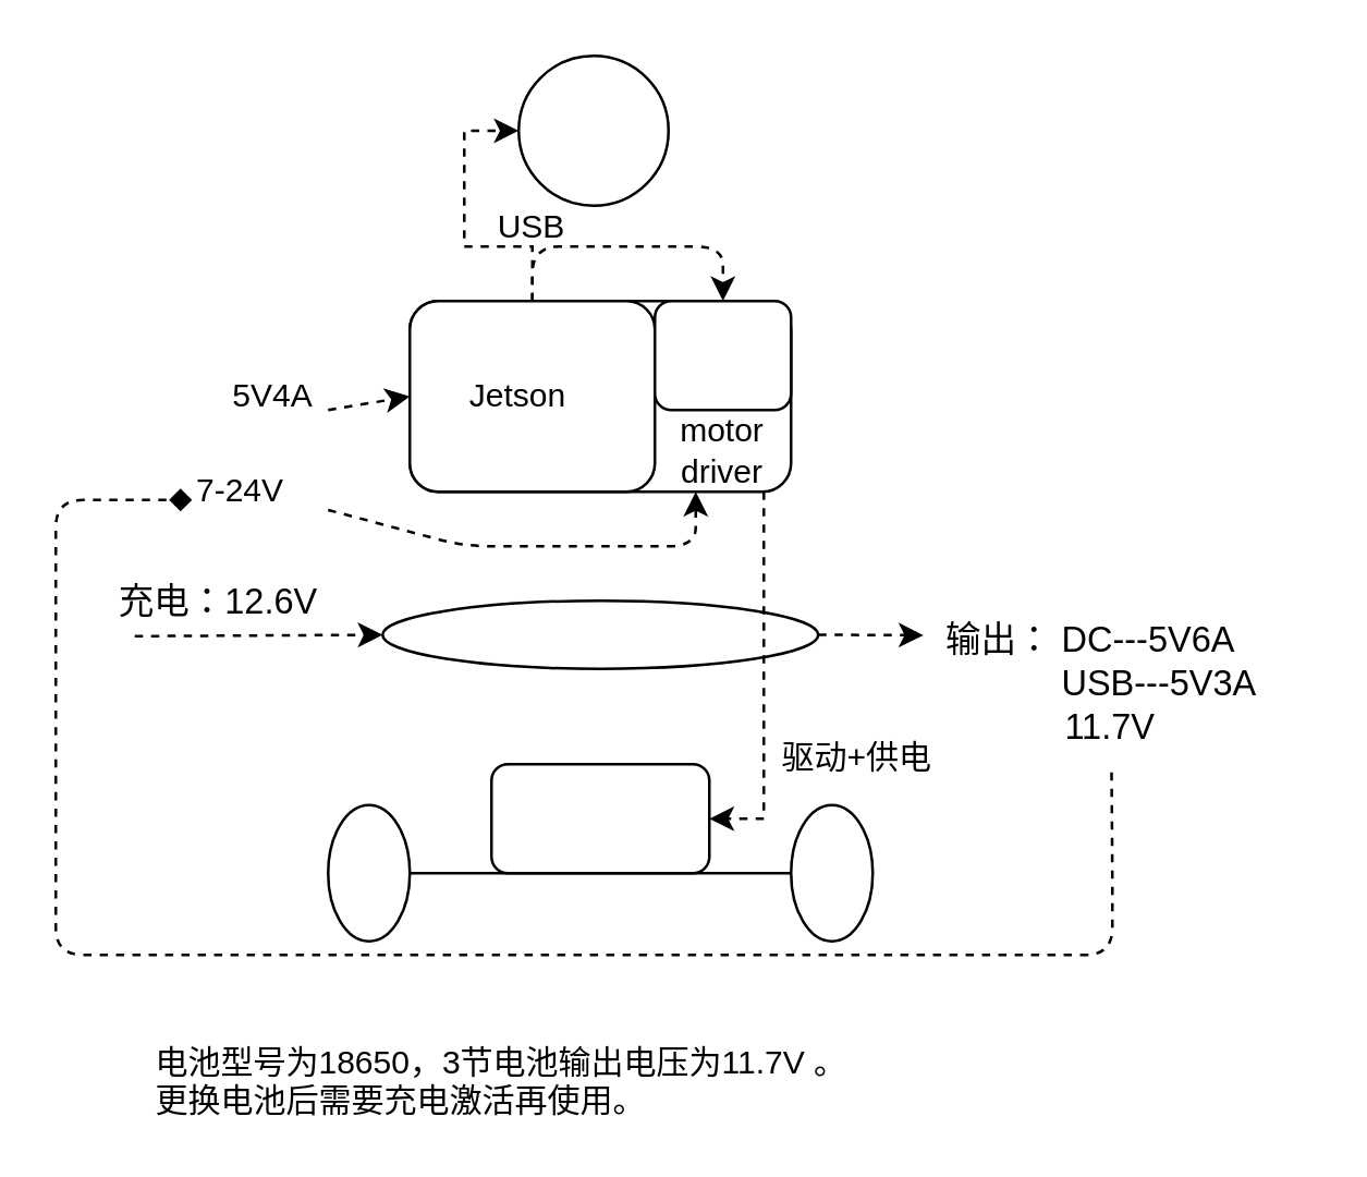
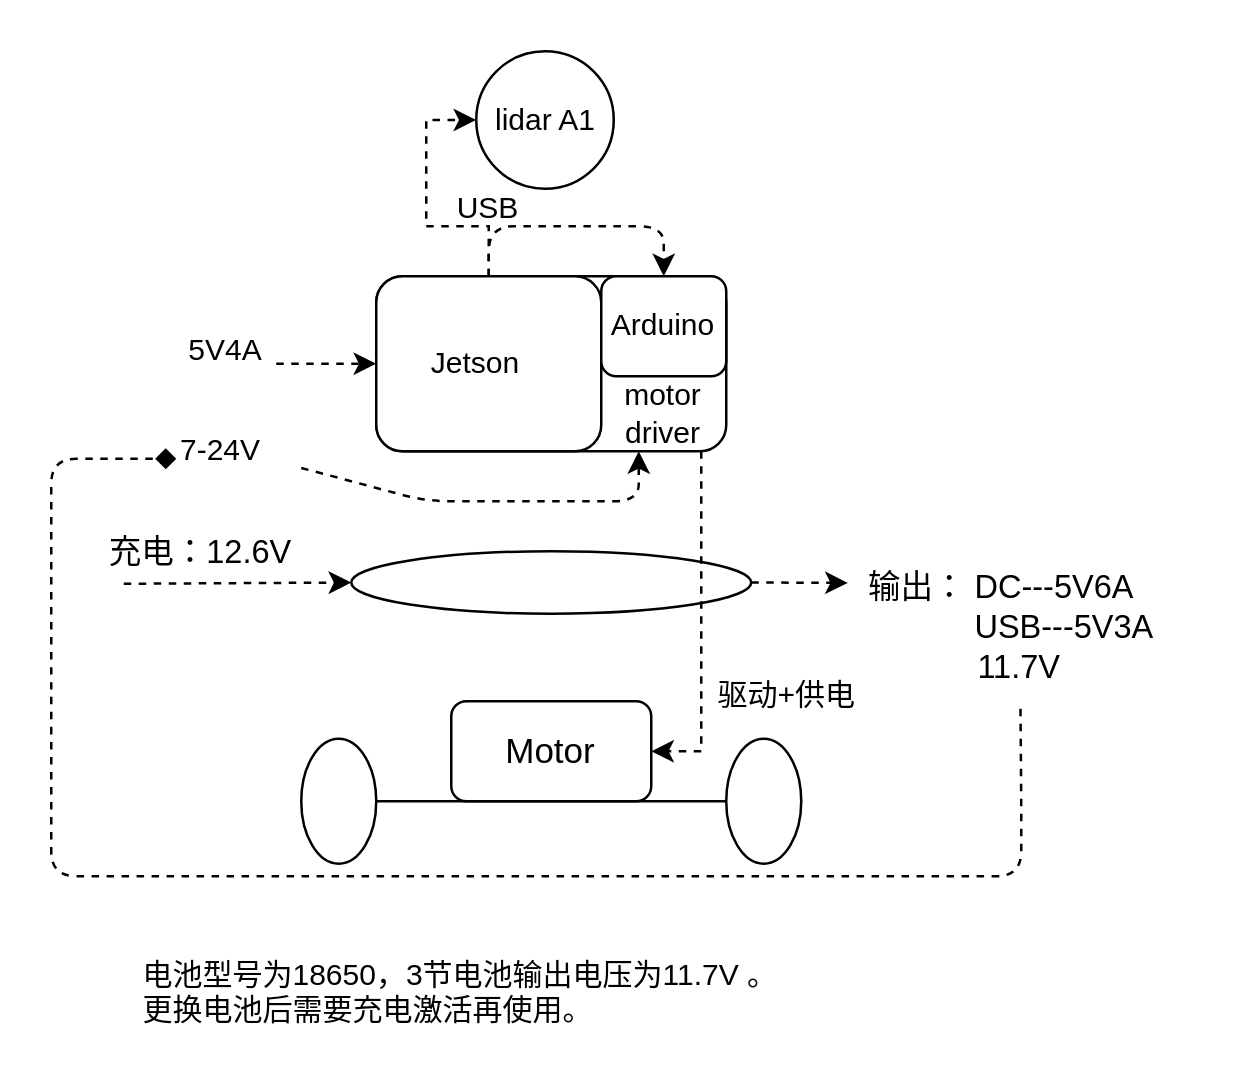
  <mxCell id="0" />
  <mxCell id="1" parent="0" />
  <mxCell id="2" value="" style="ellipse;whiteSpace=wrap;html=1;" parent="1" vertex="1"><mxGeometry x="120" y="295" width="30" height="50" as="geometry" /></mxCell>
  <mxCell id="3" value="" style="rounded=1;whiteSpace=wrap;html=1;" parent="1" vertex="1"><mxGeometry x="180" y="280" width="80" height="40" as="geometry" /></mxCell>
  <mxCell id="4" value="" style="ellipse;whiteSpace=wrap;html=1;" parent="1" vertex="1"><mxGeometry x="290" y="295" width="30" height="50" as="geometry" /></mxCell>
  <mxCell id="5" value="" style="endArrow=none;html=1;entryX=0;entryY=0.5;entryDx=0;entryDy=0;exitX=1;exitY=0.5;exitDx=0;exitDy=0;" parent="1" source="2" target="4" edge="1"><mxGeometry width="50" height="50" relative="1" as="geometry"><mxPoint x="120" y="415" as="sourcePoint" /><mxPoint x="170" y="365" as="targetPoint" /></mxGeometry></mxCell>
+ <mxCell id="6" value="&lt;font style=&quot;font-size: 14px&quot;&gt;Motor&lt;/font&gt;" style="text;html=1;strokeColor=none;fillColor=none;align=center;verticalAlign=middle;whiteSpace=wrap;rounded=0;" parent="1" vertex="1"><mxGeometry x="195" y="287.5" width="50" height="25" as="geometry" /></mxCell>
  <mxCell id="7" value="" style="ellipse;whiteSpace=wrap;html=1;" parent="1" vertex="1"><mxGeometry x="140" y="220" width="160" height="25" as="geometry" /></mxCell>
  <mxCell id="8" value="" style="endArrow=classic;html=1;dashed=1;entryX=0;entryY=0.5;entryDx=0;entryDy=0;" parent="1" target="7" edge="1"><mxGeometry width="50" height="50" relative="1" as="geometry"><mxPoint x="49" y="233" as="sourcePoint" /><mxPoint x="170" y="350" as="targetPoint" /></mxGeometry></mxCell>
  <mxCell id="9" value="&lt;font style=&quot;font-size: 13px&quot;&gt;充电：12.6V&lt;/font&gt;" style="text;html=1;strokeColor=none;fillColor=none;align=center;verticalAlign=middle;whiteSpace=wrap;rounded=0;" parent="1" vertex="1"><mxGeometry x="40" y="210" width="80" height="20" as="geometry" /></mxCell>
  <mxCell id="10" style="edgeStyle=orthogonalEdgeStyle;rounded=0;orthogonalLoop=1;jettySize=auto;html=1;dashed=1;entryX=0;entryY=0.5;entryDx=0;entryDy=0;" parent="1" source="13" target="19" edge="1"><mxGeometry relative="1" as="geometry"><mxPoint x="80" y="60" as="targetPoint" /><Array as="points"><mxPoint x="195" y="90" /><mxPoint x="170" y="90" /><mxPoint x="170" y="48" /></Array></mxGeometry></mxCell>
  <mxCell id="11" value="&lt;font style=&quot;font-size: 13px&quot;&gt;&amp;nbsp; &amp;nbsp;输出： DC---5V6A&amp;nbsp; &amp;nbsp; &amp;nbsp; &amp;nbsp; &amp;nbsp; &amp;nbsp; &amp;nbsp; &amp;nbsp; &amp;nbsp; USB---5V3A&lt;br&gt;11.7V&lt;br&gt;&lt;br&gt;&lt;/font&gt;" style="text;html=1;strokeColor=none;fillColor=none;align=center;verticalAlign=middle;whiteSpace=wrap;rounded=0;" parent="1" vertex="1"><mxGeometry x="335" y="233" width="145" height="50" as="geometry" /></mxCell>
  <mxCell id="12" value="" style="rounded=1;whiteSpace=wrap;html=1;" parent="1" vertex="1"><mxGeometry x="150" y="110" width="140" height="70" as="geometry" /></mxCell>
  <mxCell id="13" value="" style="rounded=1;whiteSpace=wrap;html=1;" parent="1" vertex="1"><mxGeometry x="150" y="110" width="90" height="70" as="geometry" /></mxCell>
  <mxCell id="14" value="" style="rounded=1;whiteSpace=wrap;html=1;" parent="1" vertex="1"><mxGeometry x="240" y="110" width="50" height="40" as="geometry" /></mxCell>
  <mxCell id="15" value="Jetson&lt;br&gt;" style="text;html=1;strokeColor=none;fillColor=none;align=center;verticalAlign=middle;whiteSpace=wrap;rounded=0;" parent="1" vertex="1"><mxGeometry x="170" y="135" width="40" height="20" as="geometry" /></mxCell>
+ <mxCell id="16" value="Arduino&lt;br&gt;" style="text;html=1;strokeColor=none;fillColor=none;align=center;verticalAlign=middle;whiteSpace=wrap;rounded=0;" parent="1" vertex="1"><mxGeometry x="250" y="120" width="30" height="20" as="geometry" /></mxCell>
  <mxCell id="17" style="edgeStyle=orthogonalEdgeStyle;rounded=0;orthogonalLoop=1;jettySize=auto;html=1;entryX=1;entryY=0.5;entryDx=0;entryDy=0;dashed=1;" parent="1" target="3" edge="1"><mxGeometry relative="1" as="geometry"><mxPoint x="280" y="180" as="sourcePoint" /><Array as="points"><mxPoint x="280" y="300" /></Array></mxGeometry></mxCell>
  <mxCell id="18" value="motor driver" style="text;html=1;strokeColor=none;fillColor=none;align=center;verticalAlign=middle;whiteSpace=wrap;rounded=0;" parent="1" vertex="1"><mxGeometry x="245" y="155" width="40" height="20" as="geometry" /></mxCell>
  <mxCell id="19" value="" style="ellipse;whiteSpace=wrap;html=1;aspect=fixed;" parent="1" vertex="1"><mxGeometry x="190" y="20" width="55" height="55" as="geometry" /></mxCell>
+ <mxCell id="20" value="lidar A1" style="text;html=1;strokeColor=none;fillColor=none;align=center;verticalAlign=middle;whiteSpace=wrap;rounded=0;" parent="1" vertex="1"><mxGeometry x="192.5" y="40" width="50" height="15" as="geometry" /></mxCell>
  <mxCell id="21" value="" style="endArrow=classic;html=1;dashed=1;exitX=1;exitY=0.75;exitDx=0;exitDy=0;" parent="1" source="23" edge="1"><mxGeometry width="50" height="50" relative="1" as="geometry"><mxPoint x="80" y="145" as="sourcePoint" /><mxPoint x="150" y="145" as="targetPoint" /></mxGeometry></mxCell>
  <mxCell id="22" value="" style="endArrow=classic;html=1;dashed=1;entryX=0.75;entryY=1;entryDx=0;entryDy=0;" parent="1" source="25" target="12" edge="1"><mxGeometry width="50" height="50" relative="1" as="geometry"><mxPoint x="80" y="180" as="sourcePoint" /><mxPoint x="265" y="180" as="targetPoint" /><Array as="points"><mxPoint x="170" y="200" /><mxPoint x="255" y="200" /></Array></mxGeometry></mxCell>
- <mxCell id="23" value="5V4A" style="text;html=1;strokeColor=none;fillColor=none;align=center;verticalAlign=middle;whiteSpace=wrap;rounded=0;" parent="1" vertex="1"><mxGeometry x="80" y="135" width="40" height="20" as="geometry" /></mxCell>
+ <mxCell id="23" value="5V4A" style="text;html=1;strokeColor=none;fillColor=none;align=center;verticalAlign=middle;whiteSpace=wrap;rounded=0;" parent="1" vertex="1"><mxGeometry x="70" y="130" width="40" height="20" as="geometry" /></mxCell>
  <mxCell id="24" value="&lt;div&gt;电池型号为18650，3节电池输出电压为11.7V 。&lt;/div&gt;&lt;div&gt;更换电池后需要充电激活再使用。&lt;/div&gt;" style="text;html=1;resizable=0;points=[];autosize=1;align=left;verticalAlign=top;spacingTop=-4;" parent="1" vertex="1"><mxGeometry x="55" y="380" width="270" height="30" as="geometry" /></mxCell>
  <mxCell id="25" value="7-24V" style="text;html=1;resizable=0;points=[];autosize=1;align=left;verticalAlign=top;spacingTop=-4;" parent="1" vertex="1"><mxGeometry x="70" y="170" width="50" height="20" as="geometry" /></mxCell>
  <mxCell id="26" value="" style="endArrow=classic;html=1;dashed=1;exitX=0.5;exitY=0;exitDx=0;exitDy=0;entryX=0.5;entryY=0;entryDx=0;entryDy=0;" parent="1" source="13" target="14" edge="1"><mxGeometry width="50" height="50" relative="1" as="geometry"><mxPoint x="290" y="165" as="sourcePoint" /><mxPoint x="330" y="165" as="targetPoint" /><Array as="points"><mxPoint x="195" y="90" /><mxPoint x="230" y="90" /><mxPoint x="265" y="90" /></Array></mxGeometry></mxCell>
  <mxCell id="27" value="USB" style="text;html=1;strokeColor=none;fillColor=none;align=center;verticalAlign=middle;whiteSpace=wrap;rounded=0;" parent="1" vertex="1"><mxGeometry x="160" y="72.5" width="70" height="20" as="geometry" /></mxCell>
  <mxCell id="28" value="驱动+供电" style="text;html=1;resizable=0;points=[];autosize=1;align=left;verticalAlign=top;spacingTop=-4;" parent="1" vertex="1"><mxGeometry x="285" y="267.5" width="70" height="20" as="geometry" /></mxCell>
  <mxCell id="29" value="" style="endArrow=classic;html=1;dashed=1;entryX=0.025;entryY=-0.007;entryDx=0;entryDy=0;entryPerimeter=0;exitX=1;exitY=0.5;exitDx=0;exitDy=0;" parent="1" source="7" target="11" edge="1"><mxGeometry width="50" height="50" relative="1" as="geometry"><mxPoint x="-20" y="480" as="sourcePoint" /><mxPoint x="30" y="430" as="targetPoint" /></mxGeometry></mxCell>
  <mxCell id="30" value="" style="endArrow=diamond;html=1;dashed=1;entryX=0;entryY=0.65;entryDx=0;entryDy=0;entryPerimeter=0;" parent="1" source="11" target="25" edge="1"><mxGeometry width="50" height="50" relative="1" as="geometry"><mxPoint x="-20" y="480" as="sourcePoint" /><mxPoint x="30" y="430" as="targetPoint" /><Array as="points"><mxPoint x="408" y="320" /><mxPoint x="408" y="350" /><mxPoint x="20" y="350" /><mxPoint x="20" y="283" /><mxPoint x="20" y="270" /><mxPoint x="20" y="230" /><mxPoint x="20" y="183" /></Array></mxGeometry></mxCell>
